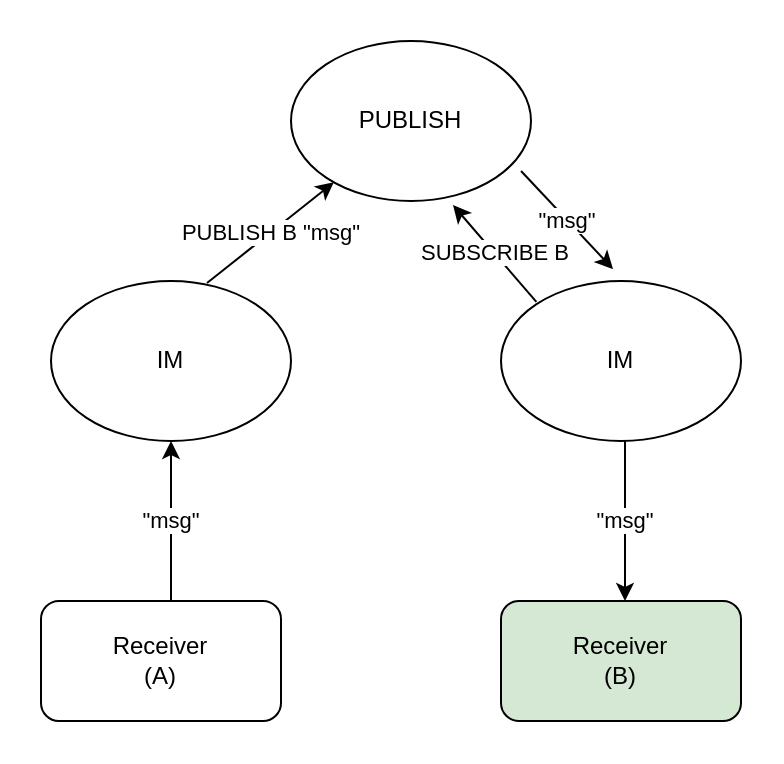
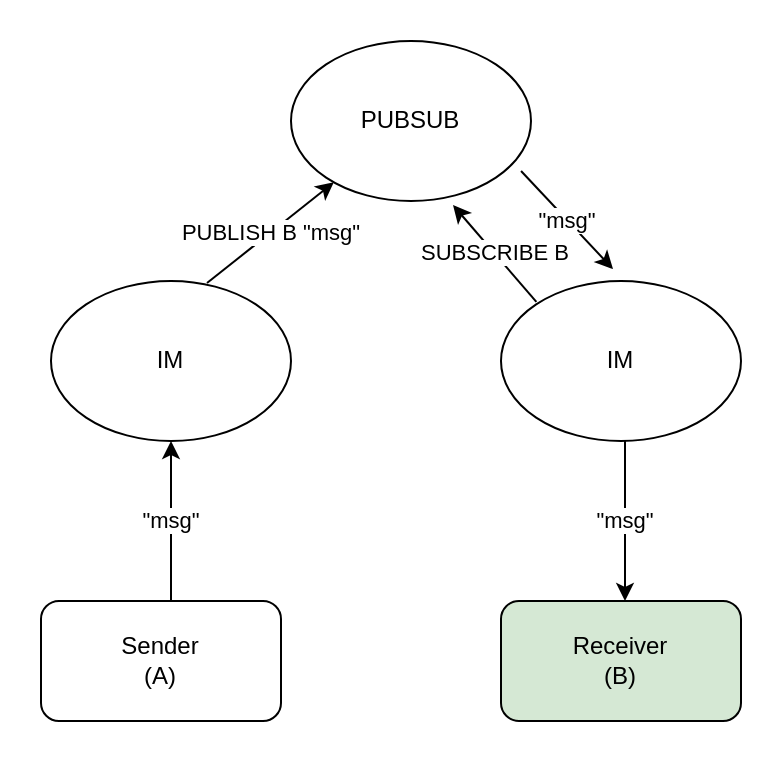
  <mxCell id="0" />
  <mxCell id="1" parent="0" />
  <mxCell id="2" value="IM" style="ellipse;whiteSpace=wrap;html=1;" vertex="1" parent="1"><mxGeometry x="25" y="140" width="120" height="80" as="geometry" /></mxCell>
- <mxCell id="3" value="Receiver&lt;br&gt;(A)" style="rounded=1;whiteSpace=wrap;html=1;" vertex="1" parent="1"><mxGeometry x="20" y="300" width="120" height="60" as="geometry" /></mxCell>
+ <mxCell id="3" value="Sender&lt;br&gt;(A)" style="rounded=1;whiteSpace=wrap;html=1;" vertex="1" parent="1"><mxGeometry x="20" y="300" width="120" height="60" as="geometry" /></mxCell>
  <mxCell id="4" value="Receiver&lt;br&gt;(B)" style="rounded=1;whiteSpace=wrap;html=1;fillColor=#d5e8d4;" vertex="1" parent="1"><mxGeometry x="250" y="300" width="120" height="60" as="geometry" /></mxCell>
  <mxCell id="5" value="PUBLISH B &quot;msg&quot;" style="endArrow=classic;html=1;exitX=0.65;exitY=0.013;exitDx=0;exitDy=0;exitPerimeter=0;" edge="1" parent="1" source="2" target="9"><mxGeometry width="50" height="50" relative="1" as="geometry"><mxPoint x="61" y="300" as="sourcePoint" /><mxPoint x="61" y="223" as="targetPoint" /></mxGeometry></mxCell>
  <mxCell id="6" value="&quot;msg&quot;" style="endArrow=classic;html=1;entryX=0.5;entryY=0;entryDx=0;entryDy=0;exitX=0.5;exitY=1;exitDx=0;exitDy=0;" edge="1" parent="1"><mxGeometry width="50" height="50" relative="1" as="geometry"><mxPoint x="312" y="220" as="sourcePoint" /><mxPoint x="312" y="300" as="targetPoint" /></mxGeometry></mxCell>
  <mxCell id="7" value="IM" style="ellipse;whiteSpace=wrap;html=1;" vertex="1" parent="1"><mxGeometry x="250" y="140" width="120" height="80" as="geometry" /></mxCell>
  <mxCell id="8" value="&quot;msg&quot;" style="endArrow=classic;html=1;entryX=0.5;entryY=1;entryDx=0;entryDy=0;" edge="1" parent="1" target="2"><mxGeometry width="50" height="50" relative="1" as="geometry"><mxPoint x="85" y="300" as="sourcePoint" /><mxPoint x="135" y="250" as="targetPoint" /></mxGeometry></mxCell>
- <mxCell id="9" value="PUBLISH" style="ellipse;whiteSpace=wrap;html=1;" vertex="1" parent="1"><mxGeometry x="145" y="20" width="120" height="80" as="geometry" /></mxCell>
+ <mxCell id="9" value="PUBSUB" style="ellipse;whiteSpace=wrap;html=1;" vertex="1" parent="1"><mxGeometry x="145" y="20" width="120" height="80" as="geometry" /></mxCell>
  <mxCell id="10" value="&quot;msg&quot;" style="endArrow=classic;html=1;entryX=0.217;entryY=0.088;entryDx=0;entryDy=0;entryPerimeter=0;exitX=0.917;exitY=0.75;exitDx=0;exitDy=0;exitPerimeter=0;" edge="1" parent="1"><mxGeometry width="50" height="50" relative="1" as="geometry"><mxPoint x="260.04" y="85" as="sourcePoint" /><mxPoint x="306" y="134.04" as="targetPoint" /></mxGeometry></mxCell>
  <mxCell id="11" value="SUBSCRIBE B" style="endArrow=classic;html=1;entryX=0.775;entryY=0.963;entryDx=0;entryDy=0;entryPerimeter=0;" edge="1" parent="1"><mxGeometry width="50" height="50" relative="1" as="geometry"><mxPoint x="267.689" y="150.479" as="sourcePoint" /><mxPoint x="226" y="102.04" as="targetPoint" /></mxGeometry></mxCell>
